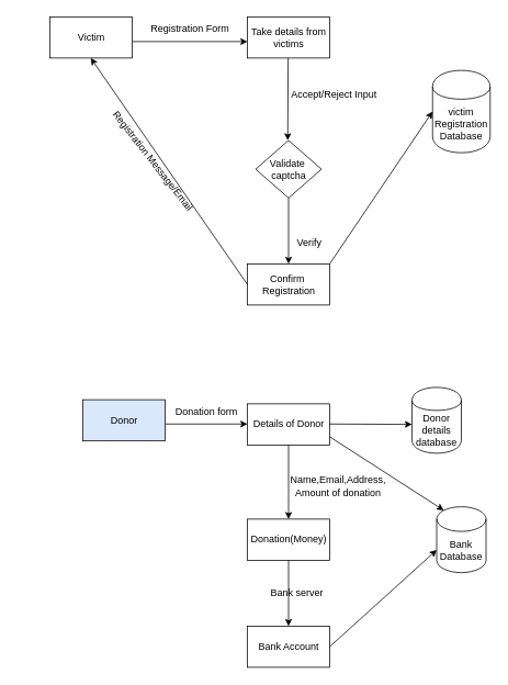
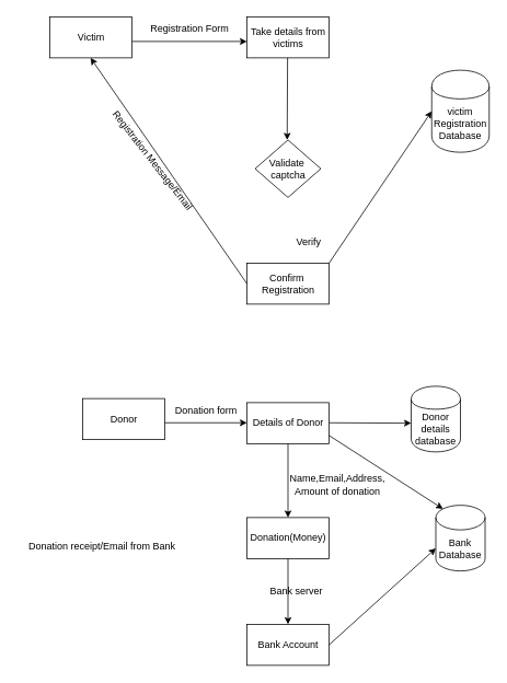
  <mxCell id="0" />
  <mxCell id="1" parent="0" />
  <mxCell id="2" value="Victim" style="html=1;dashed=0;whitespace=wrap;" parent="1" vertex="1"><mxGeometry x="60" y="20" width="100" height="50" as="geometry" /></mxCell>
  <mxCell id="3" value="" style="endArrow=classic;html=1;rounded=0;" parent="1" edge="1"><mxGeometry width="50" height="50" relative="1" as="geometry"><mxPoint x="160" y="50" as="sourcePoint" /><mxPoint x="300" y="50" as="targetPoint" /></mxGeometry></mxCell>
  <mxCell id="4" value="Registration Form" style="text;html=1;resizable=0;autosize=1;align=center;verticalAlign=middle;points=[];fillColor=none;strokeColor=none;rounded=0;" parent="1" vertex="1"><mxGeometry x="170" y="20" width="120" height="30" as="geometry" /></mxCell>
  <mxCell id="5" value="Take details from &lt;br&gt;victims" style="html=1;dashed=0;whitespace=wrap;" parent="1" vertex="1"><mxGeometry x="300" y="20" width="100" height="50" as="geometry" /></mxCell>
  <mxCell id="6" value="" style="endArrow=classic;html=1;rounded=0;" parent="1" edge="1"><mxGeometry width="50" height="50" relative="1" as="geometry"><mxPoint x="349.5" y="70" as="sourcePoint" /><mxPoint x="349" y="170" as="targetPoint" /></mxGeometry></mxCell>
  <mxCell id="7" value="victim&lt;br&gt;Registration&lt;br&gt;Database" style="shape=cylinder;whiteSpace=wrap;html=1;boundedLbl=1;backgroundOutline=1;" parent="1" vertex="1"><mxGeometry x="525" y="85" width="70" height="100" as="geometry" /></mxCell>
- <mxCell id="8" value="Accept/Reject Input" style="text;html=1;resizable=0;autosize=1;align=center;verticalAlign=middle;points=[];fillColor=none;strokeColor=none;rounded=0;" parent="1" vertex="1"><mxGeometry x="340" y="100" width="130" height="30" as="geometry" /></mxCell>
- <mxCell id="9" value="" style="endArrow=classic;html=1;rounded=0;entryX=0.5;entryY=0;entryDx=0;entryDy=0;exitX=0.5;exitY=1;exitDx=0;exitDy=0;" parent="1" edge="1" target="11" source="31"><mxGeometry width="50" height="50" relative="1" as="geometry"><mxPoint x="350.58" y="250" as="sourcePoint" /><mxPoint x="350" y="340" as="targetPoint" /></mxGeometry></mxCell>
  <mxCell id="10" value="Verify" style="text;html=1;resizable=0;autosize=1;align=center;verticalAlign=middle;points=[];fillColor=none;strokeColor=none;rounded=0;" parent="1" vertex="1"><mxGeometry x="350" y="280" width="50" height="30" as="geometry" /></mxCell>
  <mxCell id="11" value="Confirm&amp;nbsp;&lt;br&gt;Registration" style="html=1;dashed=0;whitespace=wrap;" parent="1" vertex="1"><mxGeometry x="300" y="320" width="100" height="50" as="geometry" /></mxCell>
  <mxCell id="12" value="" style="endArrow=classic;html=1;rounded=0;entryX=0;entryY=0.5;entryDx=0;entryDy=0;" parent="1" target="7" edge="1"><mxGeometry width="50" height="50" relative="1" as="geometry"><mxPoint x="400" y="320" as="sourcePoint" /><mxPoint x="450" y="270" as="targetPoint" /></mxGeometry></mxCell>
  <mxCell id="13" value="" style="endArrow=classic;html=1;rounded=0;exitX=0;exitY=0.5;exitDx=0;exitDy=0;" parent="1" source="11" edge="1"><mxGeometry width="50" height="50" relative="1" as="geometry"><mxPoint x="180" y="230" as="sourcePoint" /><mxPoint x="109.58" y="70" as="targetPoint" /></mxGeometry></mxCell>
  <mxCell id="14" value="Registration Message/Email" style="text;html=1;resizable=0;autosize=1;align=center;verticalAlign=middle;points=[];fillColor=none;strokeColor=none;rounded=0;rotation=52;" parent="1" vertex="1"><mxGeometry x="100" y="180" width="170" height="30" as="geometry" /></mxCell>
  <mxCell id="15" value="Donation(Money)" style="html=1;dashed=0;whitespace=wrap;" parent="1" vertex="1"><mxGeometry x="300" y="630" width="100" height="50" as="geometry" /></mxCell>
  <mxCell id="16" value="" style="endArrow=classic;html=1;rounded=0;" parent="1" edge="1"><mxGeometry width="50" height="50" relative="1" as="geometry"><mxPoint x="200" y="514.5" as="sourcePoint" /><mxPoint x="300" y="514.5" as="targetPoint" /></mxGeometry></mxCell>
  <mxCell id="17" value="Details of Donor" style="html=1;dashed=0;whitespace=wrap;" parent="1" vertex="1"><mxGeometry x="300" y="490" width="100" height="50" as="geometry" /></mxCell>
  <mxCell id="18" value="Donor details database" style="shape=cylinder;whiteSpace=wrap;html=1;boundedLbl=1;backgroundOutline=1;" parent="1" vertex="1"><mxGeometry x="500" y="470" width="60" height="80" as="geometry" /></mxCell>
  <mxCell id="19" value="" style="endArrow=classic;html=1;rounded=0;" parent="1" edge="1"><mxGeometry width="50" height="50" relative="1" as="geometry"><mxPoint x="350" y="540" as="sourcePoint" /><mxPoint x="350" y="630" as="targetPoint" /><Array as="points"><mxPoint x="350" y="600" /></Array></mxGeometry></mxCell>
  <mxCell id="20" value="Name,Email,Address,&lt;br&gt;Amount of donation" style="text;html=1;resizable=0;autosize=1;align=center;verticalAlign=middle;points=[];fillColor=none;strokeColor=none;rounded=0;" parent="1" vertex="1"><mxGeometry x="340" y="570" width="140" height="40" as="geometry" /></mxCell>
  <mxCell id="21" value="" style="endArrow=classic;html=1;rounded=0;" parent="1" edge="1"><mxGeometry width="50" height="50" relative="1" as="geometry"><mxPoint x="400" y="514.5" as="sourcePoint" /><mxPoint x="500" y="515" as="targetPoint" /></mxGeometry></mxCell>
- <mxCell id="22" value="Donor" style="html=1;dashed=0;whitespace=wrap;fillColor=#dae8fc;" parent="1" vertex="1"><mxGeometry x="100" y="485" width="100" height="50" as="geometry" /></mxCell>
+ <mxCell id="22" value="Donor" style="html=1;dashed=0;whitespace=wrap;" parent="1" vertex="1"><mxGeometry x="100" y="485" width="100" height="50" as="geometry" /></mxCell>
  <mxCell id="23" value="" style="endArrow=classic;html=1;rounded=0;" parent="1" target="24" edge="1"><mxGeometry width="50" height="50" relative="1" as="geometry"><mxPoint x="350" y="680" as="sourcePoint" /><mxPoint x="350" y="770" as="targetPoint" /></mxGeometry></mxCell>
  <mxCell id="24" value="Bank Account" style="html=1;dashed=0;whitespace=wrap;" parent="1" vertex="1"><mxGeometry x="300" y="760" width="100" height="50" as="geometry" /></mxCell>
  <mxCell id="25" value="Bank server" style="text;html=1;resizable=0;autosize=1;align=center;verticalAlign=middle;points=[];fillColor=none;strokeColor=none;rounded=0;" parent="1" vertex="1"><mxGeometry x="315" y="705" width="90" height="30" as="geometry" /></mxCell>
  <mxCell id="26" value="Bank Database" style="shape=cylinder3;whiteSpace=wrap;html=1;boundedLbl=1;backgroundOutline=1;size=15;" parent="1" vertex="1"><mxGeometry x="530" y="615" width="60" height="80" as="geometry" /></mxCell>
  <mxCell id="27" value="" style="endArrow=classic;html=1;rounded=0;entryX=0;entryY=0;entryDx=0;entryDy=52.5;entryPerimeter=0;" parent="1" target="26" edge="1"><mxGeometry width="50" height="50" relative="1" as="geometry"><mxPoint x="400" y="785" as="sourcePoint" /><mxPoint x="450" y="735" as="targetPoint" /></mxGeometry></mxCell>
  <mxCell id="28" value="" style="endArrow=classic;html=1;rounded=0;entryX=0.145;entryY=0;entryDx=0;entryDy=4.35;entryPerimeter=0;" parent="1" target="26" edge="1"><mxGeometry width="50" height="50" relative="1" as="geometry"><mxPoint x="400" y="530" as="sourcePoint" /><mxPoint x="450" y="540" as="targetPoint" /></mxGeometry></mxCell>
  <mxCell id="29" value="Donation form" style="text;html=1;resizable=0;autosize=1;align=center;verticalAlign=middle;points=[];fillColor=none;strokeColor=none;rounded=0;" parent="1" vertex="1"><mxGeometry x="200" y="485" width="100" height="30" as="geometry" /></mxCell>
+ <mxCell id="30" value="Donation receipt/Email from Bank&amp;nbsp;" style="text;html=1;resizable=0;autosize=1;align=center;verticalAlign=middle;points=[];fillColor=none;strokeColor=none;rounded=0;" parent="1" vertex="1"><mxGeometry x="20" y="650" width="210" height="30" as="geometry" /></mxCell>
  <mxCell id="31" value="Validate&amp;nbsp;&lt;br&gt;captcha" style="shape=rhombus;html=1;dashed=0;whitespace=wrap;perimeter=rhombusPerimeter;" vertex="1" parent="1"><mxGeometry x="310" y="170" width="80" height="70" as="geometry" /></mxCell>
